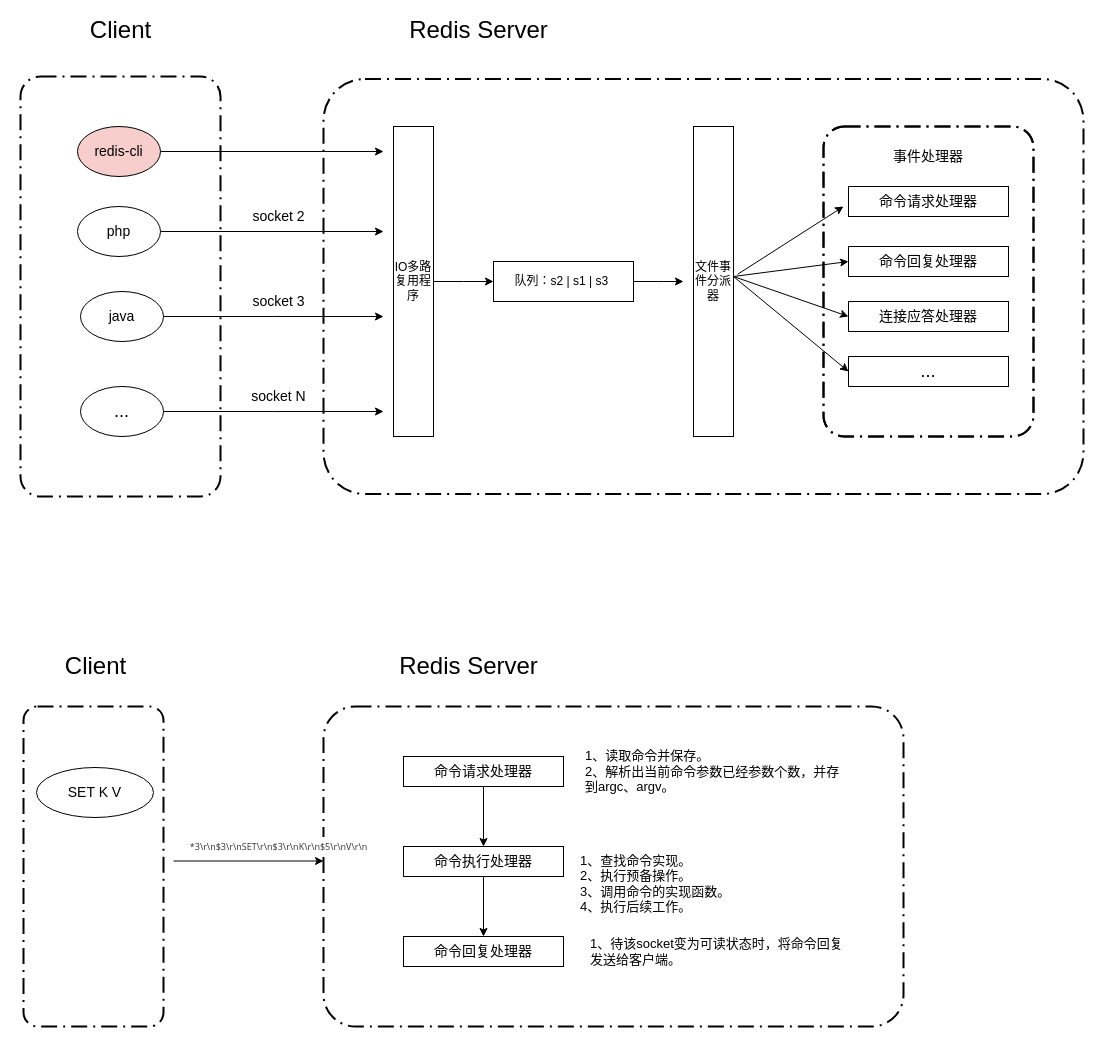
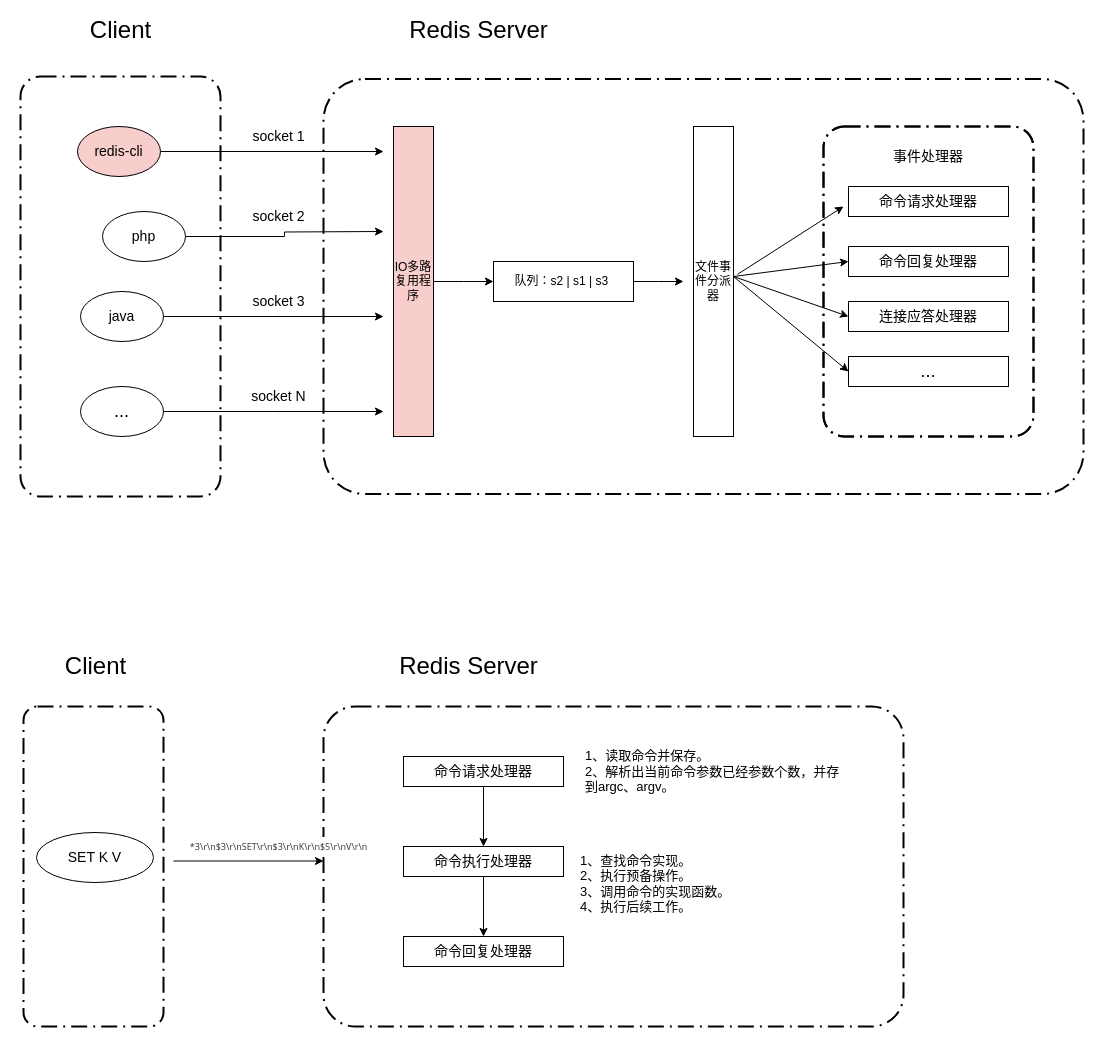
  <mxCell id="0" />
  <mxCell id="1" parent="0" />
  <mxCell id="2" value="" style="rounded=1;arcSize=10;dashed=1;strokeColor=#000000;fillColor=none;gradientColor=none;dashPattern=8 3 1 3;strokeWidth=2;" parent="1" vertex="1"><mxGeometry x="20" y="76" width="200" height="420" as="geometry" /></mxCell>
  <mxCell id="3" value="&lt;font style=&quot;font-size: 24px&quot;&gt;Client&lt;/font&gt;" style="text;html=1;align=center;verticalAlign=middle;resizable=0;points=[];autosize=1;" parent="1" vertex="1"><mxGeometry x="80" y="20" width="80" height="20" as="geometry" /></mxCell>
  <mxCell id="4" value="&lt;font style=&quot;font-size: 24px&quot;&gt;Redis Server&lt;/font&gt;" style="text;html=1;align=center;verticalAlign=middle;resizable=0;points=[];autosize=1;" parent="1" vertex="1"><mxGeometry x="403" y="20" width="150" height="20" as="geometry" /></mxCell>
  <mxCell id="5" value="" style="rounded=1;arcSize=10;dashed=1;strokeColor=#000000;fillColor=none;gradientColor=none;dashPattern=8 3 1 3;strokeWidth=2;" parent="1" vertex="1"><mxGeometry x="323" y="78.5" width="760" height="415" as="geometry" /></mxCell>
  <mxCell id="6" value="" style="edgeStyle=orthogonalEdgeStyle;rounded=0;orthogonalLoop=1;jettySize=auto;html=1;" parent="1" source="7" edge="1"><mxGeometry relative="1" as="geometry"><mxPoint x="383" y="151" as="targetPoint" /></mxGeometry></mxCell>
  <mxCell id="7" value="&lt;font style=&quot;font-size: 14px&quot;&gt;redis-cli&lt;/font&gt;" style="ellipse;whiteSpace=wrap;html=1;fillColor=#f8cecc;" parent="1" vertex="1"><mxGeometry x="77" y="126" width="83" height="50" as="geometry" /></mxCell>
  <mxCell id="8" value="" style="edgeStyle=orthogonalEdgeStyle;rounded=0;orthogonalLoop=1;jettySize=auto;html=1;" parent="1" source="9" edge="1"><mxGeometry relative="1" as="geometry"><mxPoint x="383" y="231" as="targetPoint" /></mxGeometry></mxCell>
- <mxCell id="9" value="&lt;font style=&quot;font-size: 14px&quot;&gt;php&lt;/font&gt;" style="ellipse;whiteSpace=wrap;html=1;" parent="1" vertex="1"><mxGeometry x="77" y="206" width="83" height="50" as="geometry" /></mxCell>
+ <mxCell id="9" value="&lt;font style=&quot;font-size: 14px&quot;&gt;php&lt;/font&gt;" style="ellipse;whiteSpace=wrap;html=1;" parent="1" vertex="1"><mxGeometry x="102" y="211" width="83" height="50" as="geometry" /></mxCell>
  <mxCell id="10" value="" style="edgeStyle=orthogonalEdgeStyle;rounded=0;orthogonalLoop=1;jettySize=auto;html=1;" parent="1" source="11" edge="1"><mxGeometry relative="1" as="geometry"><mxPoint x="383" y="316" as="targetPoint" /></mxGeometry></mxCell>
  <mxCell id="11" value="&lt;font style=&quot;font-size: 14px&quot;&gt;java&lt;/font&gt;" style="ellipse;whiteSpace=wrap;html=1;" parent="1" vertex="1"><mxGeometry x="80" y="291" width="83" height="50" as="geometry" /></mxCell>
  <mxCell id="12" value="" style="edgeStyle=orthogonalEdgeStyle;rounded=0;orthogonalLoop=1;jettySize=auto;html=1;" parent="1" source="13" edge="1"><mxGeometry relative="1" as="geometry"><mxPoint x="383" y="411" as="targetPoint" /></mxGeometry></mxCell>
  <mxCell id="13" value="&lt;font style=&quot;font-size: 18px&quot;&gt;...&lt;/font&gt;" style="ellipse;whiteSpace=wrap;html=1;" parent="1" vertex="1"><mxGeometry x="80" y="386" width="83" height="50" as="geometry" /></mxCell>
+ <mxCell id="14" value="&lt;font style=&quot;font-size: 14px&quot;&gt;socket 1&lt;/font&gt;" style="text;html=1;align=center;verticalAlign=middle;resizable=0;points=[];autosize=1;" parent="1" vertex="1"><mxGeometry x="243" y="126" width="70" height="20" as="geometry" /></mxCell>
  <mxCell id="15" value="&lt;font style=&quot;font-size: 14px&quot;&gt;socket 2&lt;/font&gt;" style="text;html=1;align=center;verticalAlign=middle;resizable=0;points=[];autosize=1;" parent="1" vertex="1"><mxGeometry x="243" y="206" width="70" height="20" as="geometry" /></mxCell>
  <mxCell id="16" value="&lt;font style=&quot;font-size: 14px&quot;&gt;socket 3&lt;/font&gt;" style="text;html=1;align=center;verticalAlign=middle;resizable=0;points=[];autosize=1;" parent="1" vertex="1"><mxGeometry x="243" y="291" width="70" height="20" as="geometry" /></mxCell>
  <mxCell id="17" value="&lt;font style=&quot;font-size: 14px&quot;&gt;socket N&lt;/font&gt;" style="text;html=1;align=center;verticalAlign=middle;resizable=0;points=[];autosize=1;" parent="1" vertex="1"><mxGeometry x="243" y="386" width="70" height="20" as="geometry" /></mxCell>
  <mxCell id="18" value="" style="edgeStyle=orthogonalEdgeStyle;rounded=0;orthogonalLoop=1;jettySize=auto;html=1;" parent="1" source="19" edge="1"><mxGeometry relative="1" as="geometry"><mxPoint x="493" y="281" as="targetPoint" /></mxGeometry></mxCell>
- <mxCell id="19" value="IO多路复用程序" style="rounded=0;horizontal=1;html=1;whiteSpace=wrap;" parent="1" vertex="1"><mxGeometry x="393" y="126" width="40" height="310" as="geometry" /></mxCell>
+ <mxCell id="19" value="IO多路复用程序" style="rounded=0;horizontal=1;html=1;whiteSpace=wrap;fillColor=#f8cecc;" parent="1" vertex="1"><mxGeometry x="393" y="126" width="40" height="310" as="geometry" /></mxCell>
  <mxCell id="20" value="" style="edgeStyle=orthogonalEdgeStyle;rounded=0;orthogonalLoop=1;jettySize=auto;html=1;" parent="1" source="21" edge="1"><mxGeometry relative="1" as="geometry"><mxPoint x="683" y="281" as="targetPoint" /></mxGeometry></mxCell>
  <mxCell id="21" value="队列：s2 | s1 | s3&amp;nbsp;" style="rounded=0;whiteSpace=wrap;html=1;" parent="1" vertex="1"><mxGeometry x="493" y="261" width="140" height="40" as="geometry" /></mxCell>
  <mxCell id="22" value="文件事件分派器" style="rounded=0;whiteSpace=wrap;html=1;" parent="1" vertex="1"><mxGeometry x="693" y="126" width="40" height="310" as="geometry" /></mxCell>
  <mxCell id="23" value="" style="rounded=1;arcSize=10;dashed=1;strokeColor=#000000;fillColor=none;gradientColor=none;dashPattern=8 3 1 3;strokeWidth=2;" parent="1" vertex="1"><mxGeometry x="823" y="126" width="210" height="310" as="geometry" /></mxCell>
  <mxCell id="24" value="&lt;font style=&quot;font-size: 14px&quot;&gt;命令请求处理器&lt;/font&gt;" style="rounded=0;whiteSpace=wrap;html=1;" parent="1" vertex="1"><mxGeometry x="848" y="186" width="160" height="30" as="geometry" /></mxCell>
  <mxCell id="25" value="&lt;font style=&quot;font-size: 14px&quot;&gt;命令回复处理器&lt;/font&gt;" style="rounded=0;whiteSpace=wrap;html=1;" parent="1" vertex="1"><mxGeometry x="848" y="246" width="160" height="30" as="geometry" /></mxCell>
  <mxCell id="26" value="&lt;font style=&quot;font-size: 14px&quot;&gt;连接应答处理器&lt;/font&gt;" style="rounded=0;whiteSpace=wrap;html=1;" parent="1" vertex="1"><mxGeometry x="848" y="301" width="160" height="30" as="geometry" /></mxCell>
  <mxCell id="27" value="&lt;font style=&quot;font-size: 18px&quot;&gt;...&lt;/font&gt;" style="rounded=0;whiteSpace=wrap;html=1;" parent="1" vertex="1"><mxGeometry x="848" y="356" width="160" height="30" as="geometry" /></mxCell>
  <mxCell id="28" value="&lt;font style=&quot;font-size: 14px&quot;&gt;事件处理器&lt;/font&gt;" style="text;html=1;strokeColor=none;fillColor=none;align=center;verticalAlign=middle;whiteSpace=wrap;rounded=0;" parent="1" vertex="1"><mxGeometry x="883" y="146" width="90" height="20" as="geometry" /></mxCell>
  <mxCell id="29" value="" style="endArrow=classic;html=1;exitX=1.1;exitY=0.477;exitDx=0;exitDy=0;exitPerimeter=0;" parent="1" source="22" edge="1"><mxGeometry width="50" height="50" relative="1" as="geometry"><mxPoint x="753" y="266" as="sourcePoint" /><mxPoint x="843" y="206" as="targetPoint" /></mxGeometry></mxCell>
  <mxCell id="30" value="" style="endArrow=classic;html=1;entryX=0;entryY=0.5;entryDx=0;entryDy=0;" parent="1" target="25" edge="1"><mxGeometry width="50" height="50" relative="1" as="geometry"><mxPoint x="733" y="276" as="sourcePoint" /><mxPoint x="783" y="226" as="targetPoint" /></mxGeometry></mxCell>
  <mxCell id="31" value="" style="endArrow=classic;html=1;entryX=0;entryY=0.5;entryDx=0;entryDy=0;" parent="1" target="26" edge="1"><mxGeometry width="50" height="50" relative="1" as="geometry"><mxPoint x="733" y="276" as="sourcePoint" /><mxPoint x="783" y="226" as="targetPoint" /></mxGeometry></mxCell>
  <mxCell id="32" value="" style="endArrow=classic;html=1;entryX=0;entryY=0.5;entryDx=0;entryDy=0;" parent="1" target="27" edge="1"><mxGeometry width="50" height="50" relative="1" as="geometry"><mxPoint x="733" y="276" as="sourcePoint" /><mxPoint x="783" y="226" as="targetPoint" /></mxGeometry></mxCell>
  <mxCell id="33" value="文件事件分派器" style="rounded=0;whiteSpace=wrap;html=1;" parent="1" vertex="1"><mxGeometry x="693" y="126" width="40" height="310" as="geometry" /></mxCell>
  <mxCell id="34" value="" style="rounded=1;arcSize=10;dashed=1;strokeColor=#000000;fillColor=none;gradientColor=none;dashPattern=8 3 1 3;strokeWidth=2;" parent="1" vertex="1"><mxGeometry x="823" y="126" width="210" height="310" as="geometry" /></mxCell>
  <mxCell id="35" value="&lt;font style=&quot;font-size: 14px&quot;&gt;命令请求处理器&lt;/font&gt;" style="rounded=0;whiteSpace=wrap;html=1;" parent="1" vertex="1"><mxGeometry x="848" y="186" width="160" height="30" as="geometry" /></mxCell>
  <mxCell id="36" value="&lt;font style=&quot;font-size: 14px&quot;&gt;命令回复处理器&lt;/font&gt;" style="rounded=0;whiteSpace=wrap;html=1;" parent="1" vertex="1"><mxGeometry x="848" y="246" width="160" height="30" as="geometry" /></mxCell>
  <mxCell id="37" value="" style="rounded=1;arcSize=10;dashed=1;strokeColor=#000000;fillColor=none;gradientColor=none;dashPattern=8 3 1 3;strokeWidth=2;" parent="1" vertex="1"><mxGeometry x="23" y="706" width="140" height="320" as="geometry" /></mxCell>
  <mxCell id="38" value="&lt;font style=&quot;font-size: 24px&quot;&gt;Client&lt;/font&gt;" style="text;html=1;align=center;verticalAlign=middle;resizable=0;points=[];autosize=1;" parent="1" vertex="1"><mxGeometry x="54.5" y="656" width="80" height="20" as="geometry" /></mxCell>
  <mxCell id="39" value="&lt;font style=&quot;font-size: 24px&quot;&gt;Redis Server&lt;/font&gt;" style="text;html=1;align=center;verticalAlign=middle;resizable=0;points=[];autosize=1;" parent="1" vertex="1"><mxGeometry x="393" y="656" width="150" height="20" as="geometry" /></mxCell>
  <mxCell id="40" value="" style="rounded=1;arcSize=10;dashed=1;strokeColor=#000000;fillColor=none;gradientColor=none;dashPattern=8 3 1 3;strokeWidth=2;" parent="1" vertex="1"><mxGeometry x="323" y="706" width="580" height="320" as="geometry" /></mxCell>
  <mxCell id="41" value="" style="edgeStyle=orthogonalEdgeStyle;rounded=0;orthogonalLoop=1;jettySize=auto;html=1;" parent="1" edge="1"><mxGeometry relative="1" as="geometry"><mxPoint x="323" y="860.5" as="targetPoint" /><mxPoint x="173" y="860.5" as="sourcePoint" /></mxGeometry></mxCell>
- <mxCell id="42" value="&lt;font style=&quot;font-size: 14px&quot;&gt;SET K V&lt;/font&gt;" style="ellipse;whiteSpace=wrap;html=1;" parent="1" vertex="1"><mxGeometry x="36" y="767" width="117" height="50" as="geometry" /></mxCell>
+ <mxCell id="42" value="&lt;font style=&quot;font-size: 14px&quot;&gt;SET K V&lt;/font&gt;" style="ellipse;whiteSpace=wrap;html=1;" parent="1" vertex="1"><mxGeometry x="36" y="832" width="117" height="50" as="geometry" /></mxCell>
  <mxCell id="43" value="&lt;span style=&quot;color: rgb(51 , 51 , 51) ; font-family: &amp;#34;open sans&amp;#34; , &amp;#34;clear sans&amp;#34; , &amp;#34;helvetica neue&amp;#34; , &amp;#34;helvetica&amp;#34; , &amp;#34;arial&amp;#34; , sans-serif ; text-align: left ; background-color: rgb(255 , 255 , 255)&quot;&gt;&lt;font style=&quot;font-size: 9px&quot;&gt;*3\r\n$3\r\nSET\r\n$3\r\nK\r\n$5\r\nV\r\n&lt;/font&gt;&lt;/span&gt;" style="text;html=1;align=center;verticalAlign=middle;resizable=0;points=[];autosize=1;" parent="1" vertex="1"><mxGeometry x="153" y="836" width="250" height="20" as="geometry" /></mxCell>
  <mxCell id="44" value="" style="edgeStyle=orthogonalEdgeStyle;rounded=0;orthogonalLoop=1;jettySize=auto;html=1;" parent="1" source="45" target="47" edge="1"><mxGeometry relative="1" as="geometry" /></mxCell>
  <mxCell id="45" value="&lt;font style=&quot;font-size: 14px&quot;&gt;命令请求处理器&lt;/font&gt;" style="rounded=0;whiteSpace=wrap;html=1;" parent="1" vertex="1"><mxGeometry x="403" y="756" width="160" height="30" as="geometry" /></mxCell>
  <mxCell id="46" value="" style="edgeStyle=orthogonalEdgeStyle;rounded=0;orthogonalLoop=1;jettySize=auto;html=1;" parent="1" source="47" target="48" edge="1"><mxGeometry relative="1" as="geometry" /></mxCell>
  <mxCell id="47" value="&lt;font style=&quot;font-size: 14px&quot;&gt;命令执行处理器&lt;/font&gt;" style="rounded=0;whiteSpace=wrap;html=1;" parent="1" vertex="1"><mxGeometry x="403" y="846" width="160" height="30" as="geometry" /></mxCell>
  <mxCell id="48" value="&lt;font style=&quot;font-size: 14px&quot;&gt;命令回复处理器&lt;/font&gt;" style="rounded=0;whiteSpace=wrap;html=1;" parent="1" vertex="1"><mxGeometry x="403" y="936" width="160" height="30" as="geometry" /></mxCell>
  <mxCell id="49" value="1、读取命令并保存。&lt;br&gt;2、解析出当前命令参数已经参数个数，并存到argc、argv。&lt;span style=&quot;font-size: 13px ; color: rgb(62 , 67 , 73) ; background-color: rgb(255 , 255 , 255) ; font-family: sans-serif&quot;&gt;&lt;br style=&quot;font-size: 13px&quot;&gt;&lt;/span&gt;" style="text;html=1;strokeColor=none;fillColor=none;align=left;verticalAlign=middle;whiteSpace=wrap;rounded=0;fontSize=13;" parent="1" vertex="1"><mxGeometry x="583" y="761" width="260" height="20" as="geometry" /></mxCell>
  <mxCell id="50" value="&lt;div&gt;1、查找命令实现。&lt;/div&gt;&lt;div&gt;2、执行预备操作。&lt;/div&gt;&lt;div&gt;3、调用命令的实现函数。&lt;/div&gt;&lt;div&gt;4、执行后续工作。&lt;/div&gt;&lt;div style=&quot;font-size: 13px&quot;&gt;&lt;br style=&quot;font-size: 13px&quot;&gt;&lt;/div&gt;" style="text;html=1;strokeColor=none;fillColor=none;align=left;verticalAlign=middle;whiteSpace=wrap;rounded=0;labelBackgroundColor=#ffffff;fontSize=13;" parent="1" vertex="1"><mxGeometry x="578" y="857" width="195" height="67.75" as="geometry" /></mxCell>
- <mxCell id="51" value="1、待该socket变为可读状态时，将命令回复发送给客户端。" style="text;html=1;strokeColor=none;fillColor=none;align=left;verticalAlign=middle;whiteSpace=wrap;rounded=0;labelBackgroundColor=#ffffff;fontSize=13;" parent="1" vertex="1"><mxGeometry x="588" y="941" width="265" height="20" as="geometry" /></mxCell>
